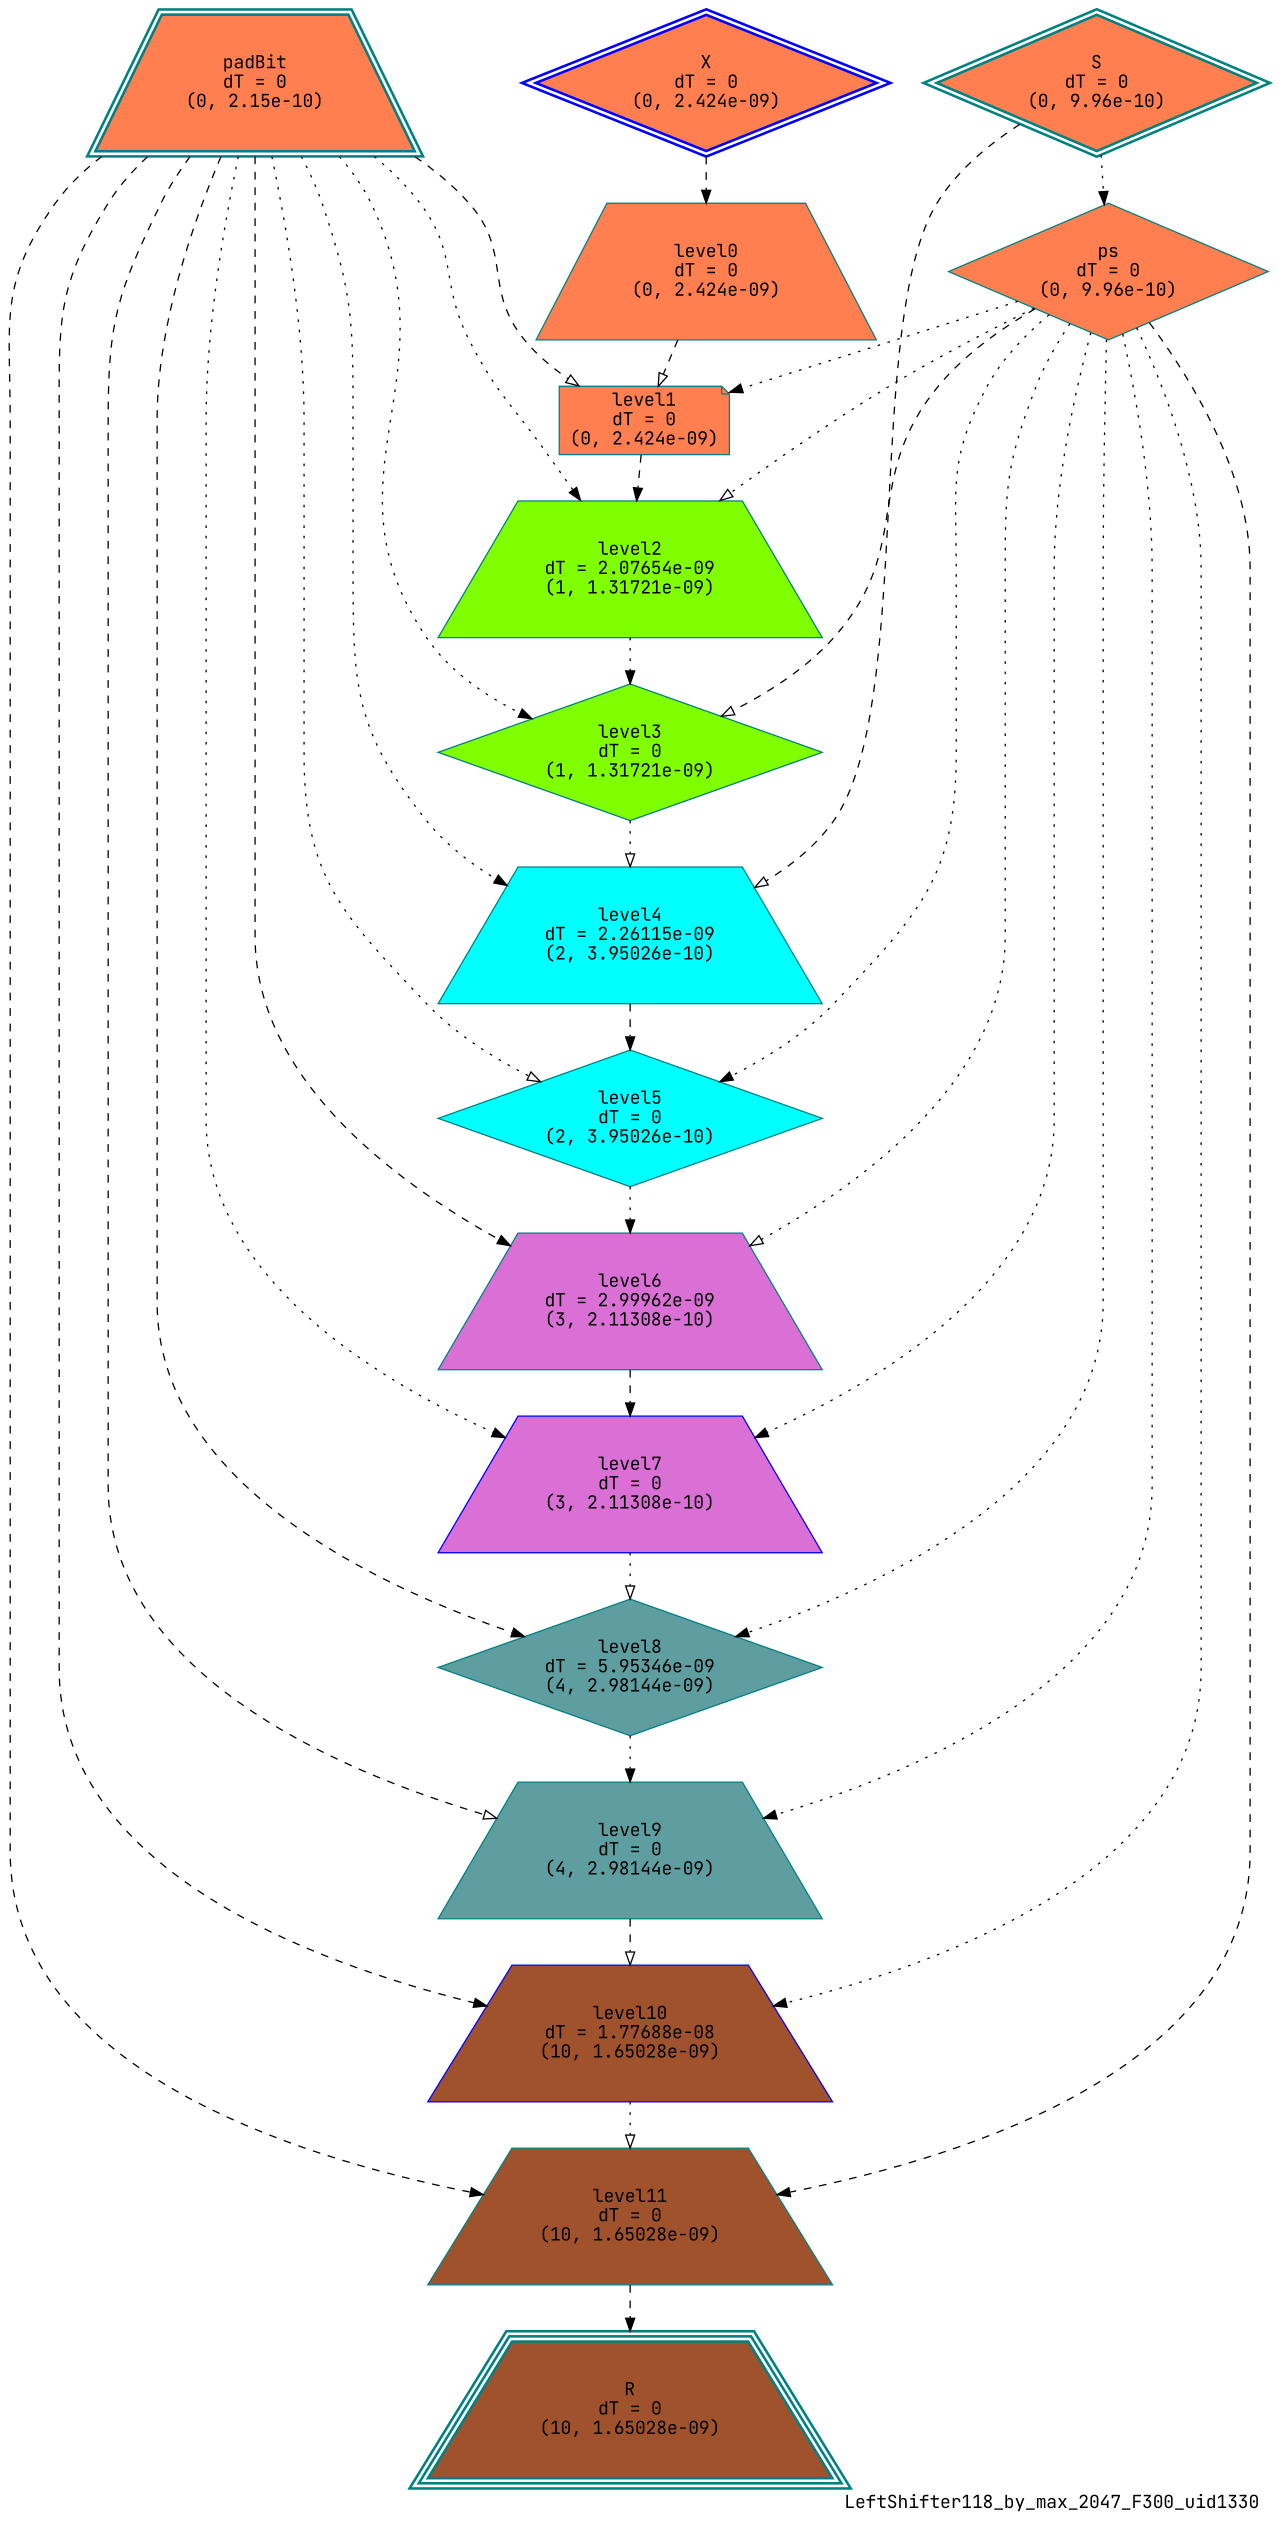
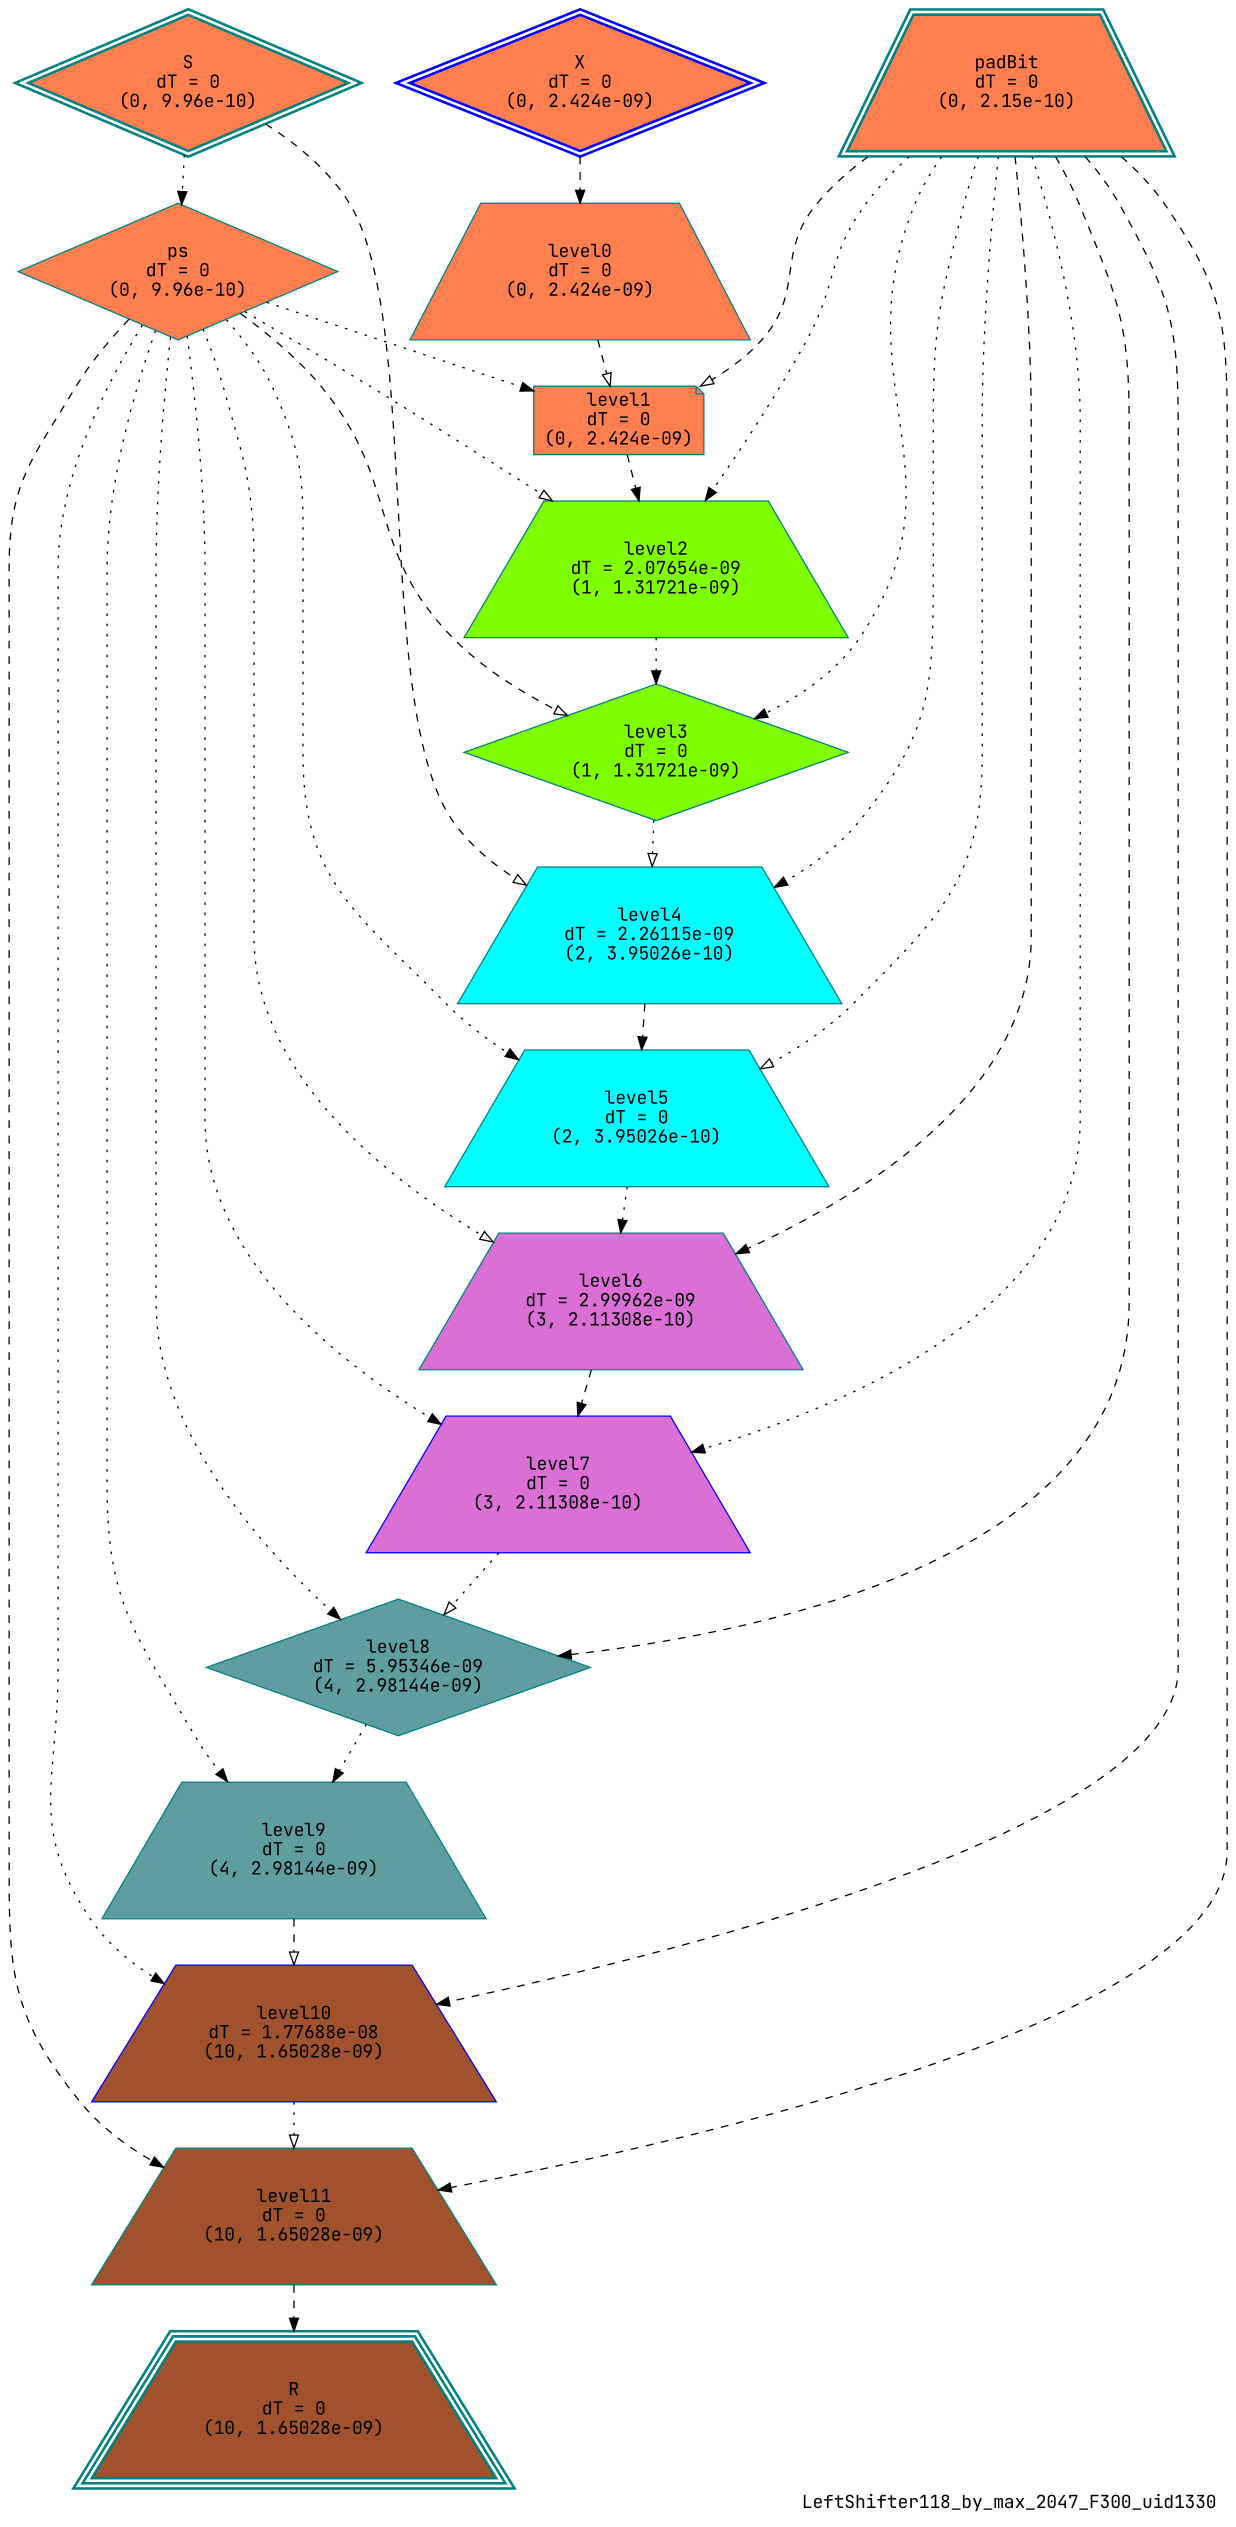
  digraph {
    fontname="JetBrains Mono"
    label=LeftShifter118_by_max_2047_F300_uid1330
    labeljust=right
    labelloc=bottom
    nodesep=0.25
    ranksep=0.5
    node [color=teal fillcolor=coral fontname="JetBrains Mono" peripheries=1 shape=trapezium style=filled]
    edge [arrowhead=normal arrowsize=1.0 arrowtail=normal color=black dir=forward fontname="JetBrains Mono" style=dotted]
    n1 [color=blue label="X\ndT = 0\n(0, 2.424e-09)" peripheries=2 shape=diamond style="bold, filled"]
    n2 [label="S\ndT = 0\n(0, 9.96e-10)" peripheries=2 shape=diamond style="bold, filled"]
    n3 [label="padBit\ndT = 0\n(0, 2.15e-10)" peripheries=2 style="bold, filled"]
    n4 [fillcolor=sienna label="R\ndT = 0\n(10, 1.65028e-09)" peripheries=3 style="bold, filled"]
    n5 [label="level0\ndT = 0\n(0, 2.424e-09)"]
    n6 [label="ps\ndT = 0\n(0, 9.96e-10)" shape=diamond]
    n7 [fillcolor=cyan label="level4\ndT = 2.26115e-09\n(2, 3.95026e-10)"]
    n8 [label="level1\ndT = 0\n(0, 2.424e-09)" shape=note]
    n9 [fillcolor=chartreuse label="level2\ndT = 2.07654e-09\n(1, 1.31721e-09)"]
    n10 [fillcolor=chartreuse label="level3\ndT = 0\n(1, 1.31721e-09)" shape=diamond]
-   n11 [fillcolor=cyan label="level5\ndT = 0\n(2, 3.95026e-10)" shape=diamond]
+   n11 [fillcolor=cyan label="level5\ndT = 0\n(2, 3.95026e-10)"]
    n12 [fillcolor=orchid label="level6\ndT = 2.99962e-09\n(3, 2.11308e-10)"]
    n13 [color=blue fillcolor=orchid label="level7\ndT = 0\n(3, 2.11308e-10)"]
    n14 [fillcolor=cadetblue label="level8\ndT = 5.95346e-09\n(4, 2.98144e-09)" shape=diamond]
    n15 [fillcolor=cadetblue label="level9\ndT = 0\n(4, 2.98144e-09)"]
    n16 [color=blue fillcolor=sienna label="level10\ndT = 1.77688e-08\n(10, 1.65028e-09)"]
    n17 [fillcolor=sienna label="level11\ndT = 0\n(10, 1.65028e-09)"]
    subgraph sub_1 {
      rank=same
      n1
      n2
      n3
    }
    subgraph sub_2 {
      rank=same
      n4
    }
    n1 -> n5 [style=dashed]
    n2 -> n6
    n2 -> n7 [arrowhead=onormal style=dashed]
    n3 -> n7
    n3 -> n8 [arrowhead=onormal style=dashed]
    n3 -> n9
    n3 -> n10
    n3 -> n11 [arrowhead=onormal]
    n3 -> n12 [style=dashed]
    n3 -> n13
    n3 -> n14 [style=dashed]
-   n3 -> n15 [arrowhead=onormal style=dashed]
    n3 -> n16 [style=dashed]
    n3 -> n17 [style=dashed]
    n5 -> n8 [arrowhead=onormal style=dashed]
    n6 -> n8
    n6 -> n9 [arrowhead=onormal]
    n6 -> n10 [arrowhead=onormal style=dashed]
    n6 -> n11
    n6 -> n12 [arrowhead=onormal]
    n6 -> n13
    n6 -> n14
    n6 -> n15
    n6 -> n16
    n6 -> n17 [style=dashed]
    n7 -> n11 [style=dashed]
    n8 -> n9 [style=dashed]
    n9 -> n10
    n10 -> n7 [arrowhead=onormal]
    n11 -> n12
    n12 -> n13 [style=dashed]
    n13 -> n14 [arrowhead=onormal]
    n14 -> n15
    n15 -> n16 [arrowhead=onormal style=dashed]
    n16 -> n17 [arrowhead=onormal]
    n17 -> n4 [style=dashed]
  }
